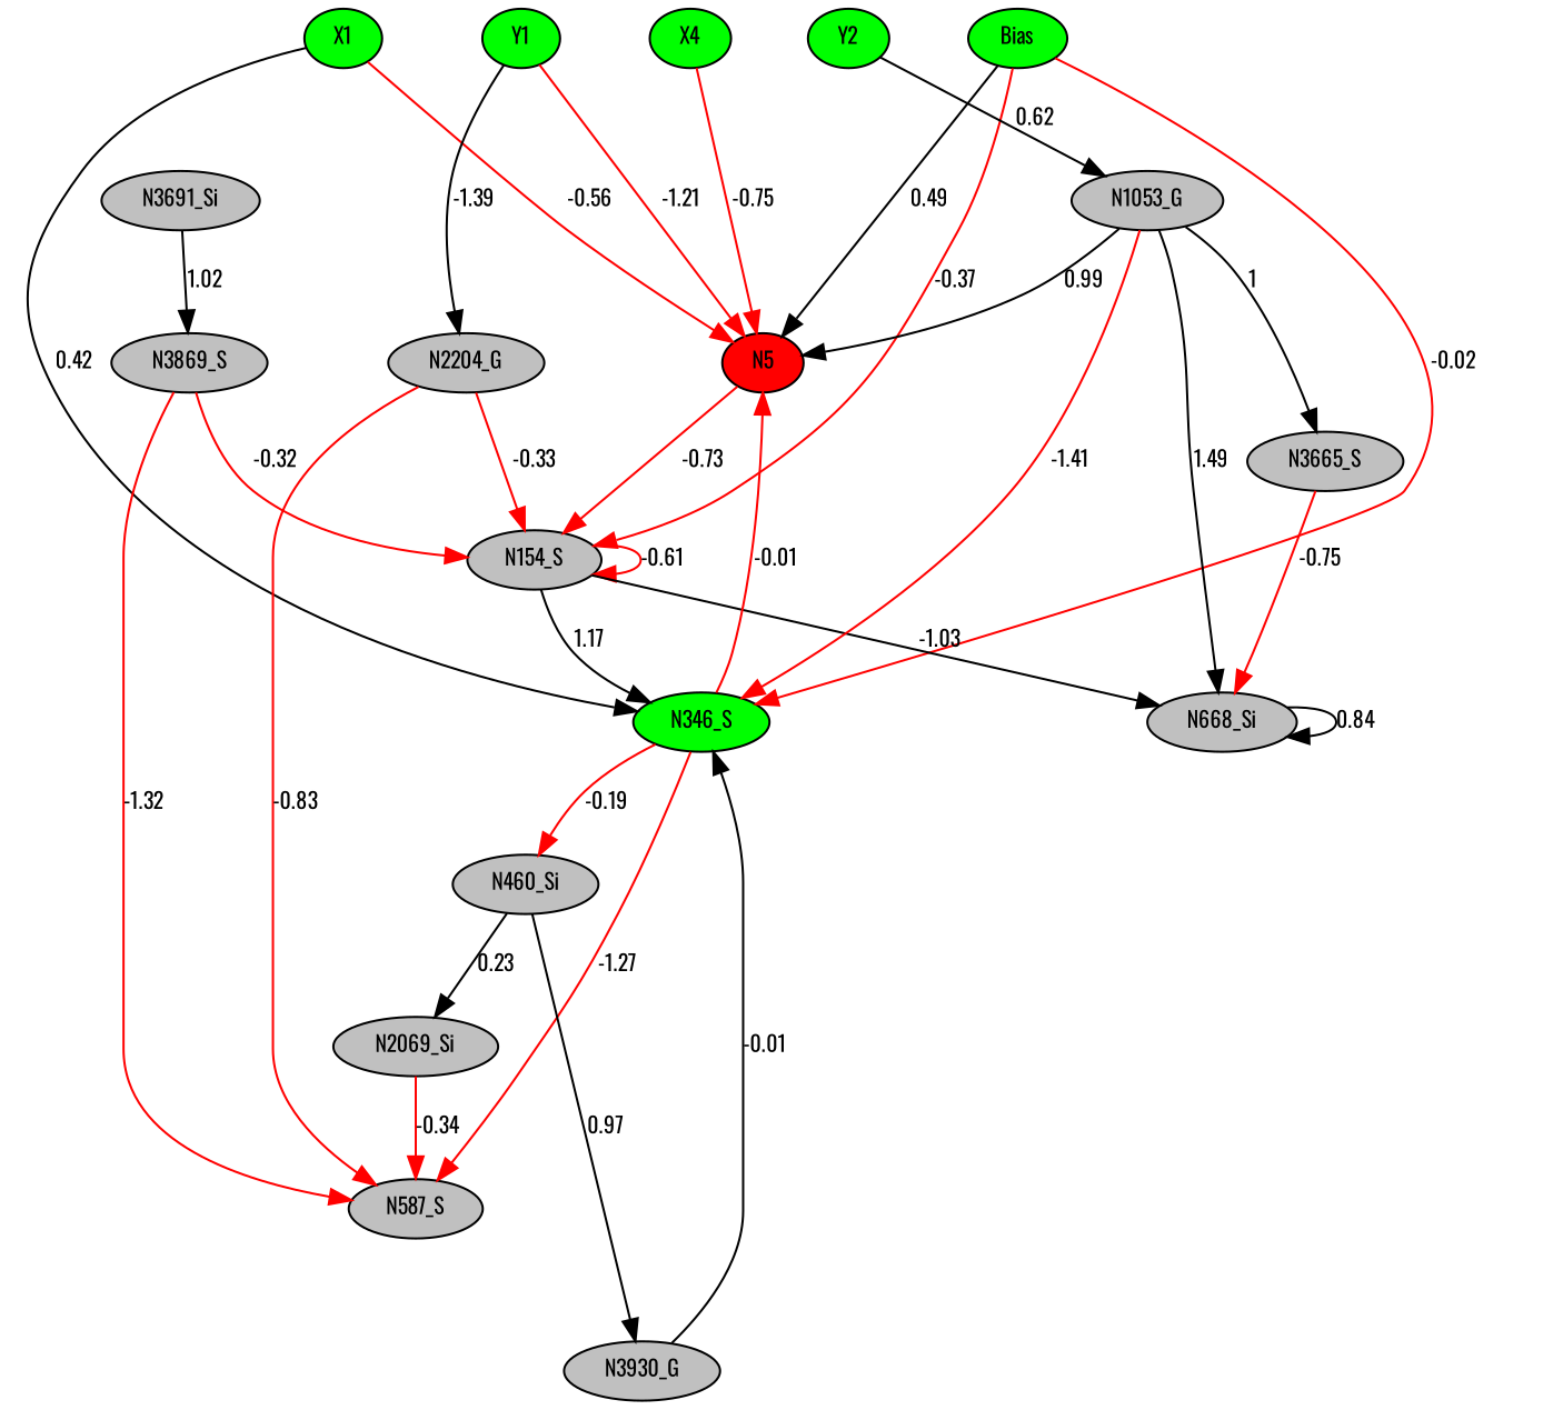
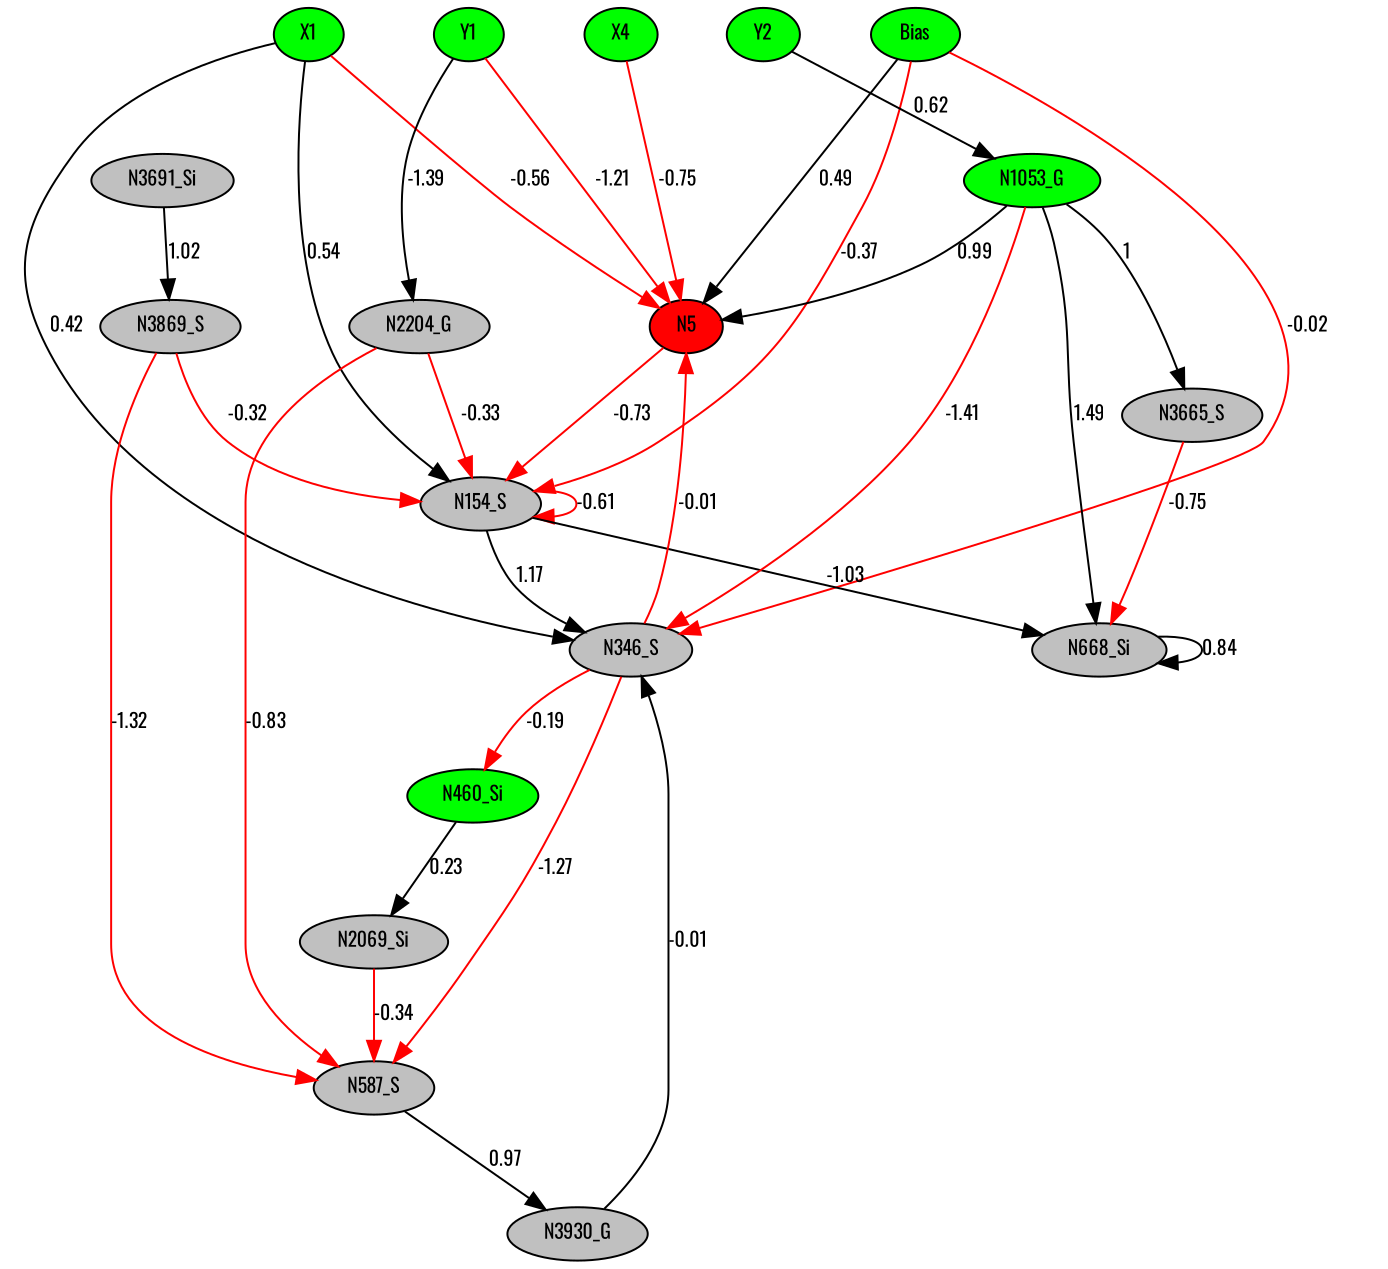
  digraph {
    fontname=Oswald
    node [fillcolor=gray fontname=Oswald fontsize=10 shape=ellipse style=filled]
    edge [arrowType=inv color=red fontname=Oswald fontsize=10]
    N5 [fillcolor=red height=0.1 width=0.1]
    n2 [fillcolor=green height=0.1 label=Bias width=0.1]
    n3 [fillcolor=green height=0.1 label=X1 width=0.1]
    n4 [fillcolor=green height=0.1 label=Y1 width=0.1]
    n5 [fillcolor=green height=0.1 label=X4 width=0.1]
    n6 [fillcolor=green height=0.1 label=Y2 width=0.1]
    n7 [height=0.1 label=N154_S width=0.1]
-   n8 [fillcolor=green height=0.1 label=N346_S width=0.1]
+   n8 [height=0.1 label=N346_S width=0.1]
    n9 [height=0.1 label=N2204_G width=0.1]
-   n10 [height=0.1 label=N1053_G width=0.1]
+   n10 [fillcolor=green height=0.1 label=N1053_G width=0.1]
    n11 [height=0.1 label=N668_Si width=0.1]
-   n12 [height=0.1 label=N460_Si width=0.1]
+   n12 [fillcolor=green height=0.1 label=N460_Si width=0.1]
    n13 [height=0.1 label=N587_S width=0.1]
    n14 [height=0.1 label=N3665_S width=0.1]
    n15 [height=0.1 label=N2069_Si width=0.1]
    n16 [height=0.1 label=N3930_G width=0.1]
    n17 [height=0.1 label=N3691_Si width=0.1]
    n18 [height=0.1 label=N3869_S width=0.1]
    subgraph sub_1 {
      rank=same
      N5
    }
    subgraph sub_2 {
      rank=same
      n2
      n3
      n4
      n5
      n6
    }
    N5 -> n7 [label=-0.73]
    n2 -> N5 [color=black label=0.49 arrowType=""]
    n2 -> n7 [label=-0.37]
    n2 -> n8 [label=-0.02]
    n3 -> N5 [label=-0.56]
    n3 -> n4 [style=invis arrowType="" color="" fontsize=""]
+   n3 -> n7 [color=black label=0.54 arrowType=""]
    n3 -> n8 [color=black label=0.42 arrowType=""]
    n4 -> N5 [label=-1.21]
    n4 -> n5 [style=invis arrowType="" color="" fontsize=""]
    n4 -> n9 [color=black label=-1.39]
    n5 -> N5 [label=-0.75]
    n5 -> n6 [style=invis arrowType="" color="" fontsize=""]
    n6 -> n2 [style=invis arrowType="" color="" fontsize=""]
    n6 -> n10 [color=black label=0.62 arrowType=""]
    n7 -> n7 [label=-0.61]
    n7 -> n8 [color=black label=1.17 arrowType=""]
    n7 -> n11 [color=black label=-1.03]
    n8 -> N5 [label=-0.01]
    n8 -> n12 [label=-0.19]
    n8 -> n13 [label=-1.27]
    n9 -> n7 [label=-0.33]
    n9 -> n13 [label=-0.83]
    n10 -> N5 [color=black label=0.99 arrowType=""]
    n10 -> n8 [label=-1.41]
    n10 -> n11 [color=black label=1.49 arrowType=""]
    n10 -> n14 [color=black label=1 arrowType=""]
    n11 -> n11 [color=black label=0.84 arrowType=""]
    n12 -> n15 [color=black label=0.23 arrowType=""]
-   n12 -> n16 [color=black label=0.97 arrowType=""]
+   n13 -> n16 [color=black label=0.97 arrowType=""]
    n14 -> n11 [label=-0.75]
    n15 -> n13 [label=-0.34]
    n16 -> n8 [color=black label=-0.01 arrowType=""]
    n17 -> n18 [color=black label=1.02 arrowType=""]
    n18 -> n7 [label=-0.32]
    n18 -> n13 [label=-1.32]
  }
